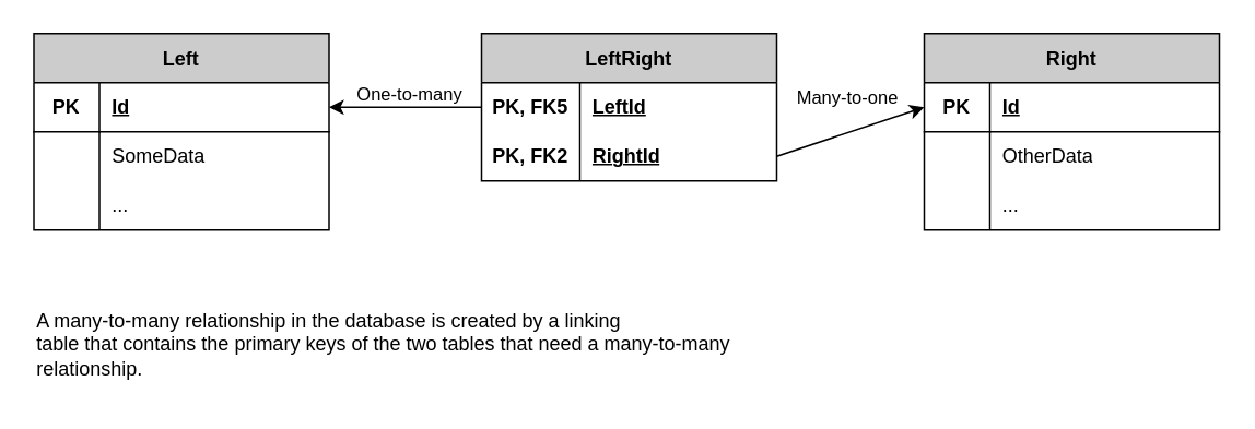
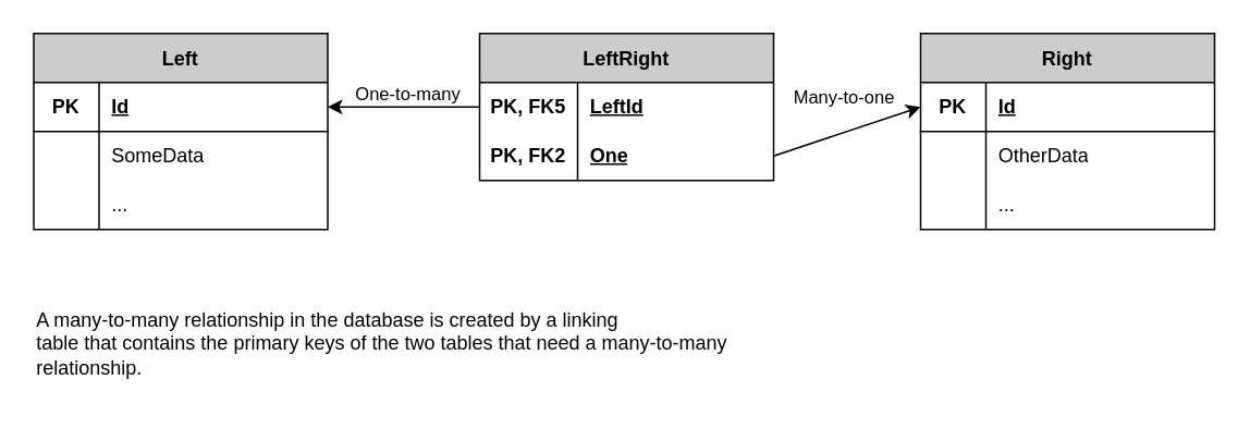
  <mxCell id="0" />
  <mxCell id="1" parent="0" />
  <mxCell id="2" value="Left" style="shape=table;startSize=30;container=1;collapsible=0;childLayout=tableLayout;fixedRows=1;rowLines=0;fontStyle=1;fillColor=#CCCCCC;" parent="1" vertex="1"><mxGeometry x="20" y="20" width="180" height="120" as="geometry" /></mxCell>
  <mxCell id="3" value="" style="shape=tableRow;horizontal=0;startSize=0;swimlaneHead=0;swimlaneBody=0;top=0;left=0;bottom=0;right=0;collapsible=0;dropTarget=0;fillColor=none;points=[[0,0.5],[1,0.5]];portConstraint=eastwest;" parent="2" vertex="1"><mxGeometry y="30" width="180" height="30" as="geometry" /></mxCell>
  <mxCell id="4" value="PK" style="shape=partialRectangle;html=1;whiteSpace=wrap;connectable=0;fillColor=none;top=0;left=0;bottom=1;right=0;overflow=hidden;pointerEvents=1;strokeColor=default;fontStyle=1" parent="3" vertex="1"><mxGeometry width="40" height="30" as="geometry"><mxRectangle width="40" height="30" as="alternateBounds" /></mxGeometry></mxCell>
  <mxCell id="5" value="Id" style="shape=partialRectangle;connectable=0;fillColor=none;top=0;left=0;bottom=1;right=0;align=left;spacingLeft=6;overflow=hidden;strokeColor=default;perimeterSpacing=0;shadow=0;labelBorderColor=none;whiteSpace=wrap;html=1;labelBackgroundColor=none;fontStyle=5" parent="3" vertex="1"><mxGeometry x="40" width="140" height="30" as="geometry"><mxRectangle width="140" height="30" as="alternateBounds" /></mxGeometry></mxCell>
  <mxCell id="6" style="shape=tableRow;horizontal=0;startSize=0;swimlaneHead=0;swimlaneBody=0;top=0;left=0;bottom=0;right=0;collapsible=0;dropTarget=0;fillColor=none;points=[[0,0.5],[1,0.5]];portConstraint=eastwest;" parent="2" vertex="1"><mxGeometry y="60" width="180" height="30" as="geometry" /></mxCell>
  <mxCell id="7" style="shape=partialRectangle;html=1;whiteSpace=wrap;connectable=0;fillColor=none;top=0;left=0;bottom=0;right=0;overflow=hidden;" parent="6" vertex="1"><mxGeometry width="40" height="30" as="geometry"><mxRectangle width="40" height="30" as="alternateBounds" /></mxGeometry></mxCell>
  <mxCell id="8" value="SomeData" style="shape=partialRectangle;html=1;whiteSpace=wrap;connectable=0;fillColor=none;top=0;left=0;bottom=0;right=0;align=left;spacingLeft=6;overflow=hidden;" parent="6" vertex="1"><mxGeometry x="40" width="140" height="30" as="geometry"><mxRectangle width="140" height="30" as="alternateBounds" /></mxGeometry></mxCell>
  <mxCell id="9" style="shape=tableRow;horizontal=0;startSize=0;swimlaneHead=0;swimlaneBody=0;top=0;left=0;bottom=0;right=0;collapsible=0;dropTarget=0;fillColor=none;points=[[0,0.5],[1,0.5]];portConstraint=eastwest;" parent="2" vertex="1"><mxGeometry y="90" width="180" height="30" as="geometry" /></mxCell>
  <mxCell id="10" style="shape=partialRectangle;html=1;whiteSpace=wrap;connectable=0;fillColor=none;top=0;left=0;bottom=0;right=0;overflow=hidden;" parent="9" vertex="1"><mxGeometry width="40" height="30" as="geometry"><mxRectangle width="40" height="30" as="alternateBounds" /></mxGeometry></mxCell>
  <mxCell id="11" value="..." style="shape=partialRectangle;html=1;whiteSpace=wrap;connectable=0;fillColor=none;top=0;left=0;bottom=0;right=0;align=left;spacingLeft=6;overflow=hidden;" parent="9" vertex="1"><mxGeometry x="40" width="140" height="30" as="geometry"><mxRectangle width="140" height="30" as="alternateBounds" /></mxGeometry></mxCell>
  <mxCell id="12" value="Right" style="shape=table;startSize=30;container=1;collapsible=0;childLayout=tableLayout;fixedRows=1;rowLines=0;fontStyle=1;fillColor=#CCCCCC;" vertex="1" parent="1"><mxGeometry x="563" y="20" width="180" height="120" as="geometry" /></mxCell>
  <mxCell id="13" value="" style="shape=tableRow;horizontal=0;startSize=0;swimlaneHead=0;swimlaneBody=0;top=0;left=0;bottom=0;right=0;collapsible=0;dropTarget=0;fillColor=none;points=[[0,0.5],[1,0.5]];portConstraint=eastwest;" vertex="1" parent="12"><mxGeometry y="30" width="180" height="30" as="geometry" /></mxCell>
  <mxCell id="14" value="PK" style="shape=partialRectangle;html=1;whiteSpace=wrap;connectable=0;fillColor=none;top=0;left=0;bottom=1;right=0;overflow=hidden;pointerEvents=1;strokeColor=default;fontStyle=1" vertex="1" parent="13"><mxGeometry width="40" height="30" as="geometry"><mxRectangle width="40" height="30" as="alternateBounds" /></mxGeometry></mxCell>
  <mxCell id="15" value="Id" style="shape=partialRectangle;connectable=0;fillColor=none;top=0;left=0;bottom=1;right=0;align=left;spacingLeft=6;overflow=hidden;strokeColor=default;perimeterSpacing=0;shadow=0;labelBorderColor=none;whiteSpace=wrap;html=1;labelBackgroundColor=none;fontStyle=5" vertex="1" parent="13"><mxGeometry x="40" width="140" height="30" as="geometry"><mxRectangle width="140" height="30" as="alternateBounds" /></mxGeometry></mxCell>
  <mxCell id="16" style="shape=tableRow;horizontal=0;startSize=0;swimlaneHead=0;swimlaneBody=0;top=0;left=0;bottom=0;right=0;collapsible=0;dropTarget=0;fillColor=none;points=[[0,0.5],[1,0.5]];portConstraint=eastwest;" vertex="1" parent="12"><mxGeometry y="60" width="180" height="30" as="geometry" /></mxCell>
  <mxCell id="17" style="shape=partialRectangle;html=1;whiteSpace=wrap;connectable=0;fillColor=none;top=0;left=0;bottom=0;right=0;overflow=hidden;" vertex="1" parent="16"><mxGeometry width="40" height="30" as="geometry"><mxRectangle width="40" height="30" as="alternateBounds" /></mxGeometry></mxCell>
  <mxCell id="18" value="OtherData" style="shape=partialRectangle;html=1;whiteSpace=wrap;connectable=0;fillColor=none;top=0;left=0;bottom=0;right=0;align=left;spacingLeft=6;overflow=hidden;" vertex="1" parent="16"><mxGeometry x="40" width="140" height="30" as="geometry"><mxRectangle width="140" height="30" as="alternateBounds" /></mxGeometry></mxCell>
  <mxCell id="19" style="shape=tableRow;horizontal=0;startSize=0;swimlaneHead=0;swimlaneBody=0;top=0;left=0;bottom=0;right=0;collapsible=0;dropTarget=0;fillColor=none;points=[[0,0.5],[1,0.5]];portConstraint=eastwest;" vertex="1" parent="12"><mxGeometry y="90" width="180" height="30" as="geometry" /></mxCell>
  <mxCell id="20" style="shape=partialRectangle;html=1;whiteSpace=wrap;connectable=0;fillColor=none;top=0;left=0;bottom=0;right=0;overflow=hidden;" vertex="1" parent="19"><mxGeometry width="40" height="30" as="geometry"><mxRectangle width="40" height="30" as="alternateBounds" /></mxGeometry></mxCell>
  <mxCell id="21" value="..." style="shape=partialRectangle;html=1;whiteSpace=wrap;connectable=0;fillColor=none;top=0;left=0;bottom=0;right=0;align=left;spacingLeft=6;overflow=hidden;" vertex="1" parent="19"><mxGeometry x="40" width="140" height="30" as="geometry"><mxRectangle width="140" height="30" as="alternateBounds" /></mxGeometry></mxCell>
  <mxCell id="22" value="LeftRight" style="shape=table;startSize=30;container=1;collapsible=0;childLayout=tableLayout;fixedRows=1;rowLines=0;fontStyle=1;fillColor=#CCCCCC;" vertex="1" parent="1"><mxGeometry x="293" y="20" width="180" height="90" as="geometry" /></mxCell>
  <mxCell id="23" value="" style="shape=tableRow;horizontal=0;startSize=0;swimlaneHead=0;swimlaneBody=0;top=0;left=0;bottom=0;right=0;collapsible=0;dropTarget=0;fillColor=none;points=[[0,0.5],[1,0.5]];portConstraint=eastwest;" vertex="1" parent="22"><mxGeometry y="30" width="180" height="30" as="geometry" /></mxCell>
  <mxCell id="24" value="PK, FK5" style="shape=partialRectangle;html=1;whiteSpace=wrap;connectable=0;fillColor=none;top=0;left=0;bottom=1;right=0;overflow=hidden;pointerEvents=1;strokeColor=none;fontStyle=1" vertex="1" parent="23"><mxGeometry width="60" height="30" as="geometry"><mxRectangle width="60" height="30" as="alternateBounds" /></mxGeometry></mxCell>
  <mxCell id="25" value="LeftId" style="shape=partialRectangle;connectable=0;fillColor=none;top=0;left=0;bottom=1;right=0;align=left;spacingLeft=6;overflow=hidden;strokeColor=none;perimeterSpacing=0;shadow=0;labelBorderColor=none;whiteSpace=wrap;html=1;labelBackgroundColor=none;fontStyle=5" vertex="1" parent="23"><mxGeometry x="60" width="120" height="30" as="geometry"><mxRectangle width="120" height="30" as="alternateBounds" /></mxGeometry></mxCell>
  <mxCell id="26" style="shape=tableRow;horizontal=0;startSize=0;swimlaneHead=0;swimlaneBody=0;top=0;left=0;bottom=0;right=0;collapsible=0;dropTarget=0;fillColor=none;points=[[0,0.5],[1,0.5]];portConstraint=eastwest;" vertex="1" parent="22"><mxGeometry y="60" width="180" height="30" as="geometry" /></mxCell>
  <mxCell id="27" value="PK, FK2" style="shape=partialRectangle;html=1;whiteSpace=wrap;connectable=0;fillColor=none;top=0;left=0;bottom=1;right=0;overflow=hidden;pointerEvents=1;strokeColor=none;fontStyle=1" vertex="1" parent="26"><mxGeometry width="60" height="30" as="geometry"><mxRectangle width="60" height="30" as="alternateBounds" /></mxGeometry></mxCell>
- <mxCell id="28" value="RightId" style="shape=partialRectangle;connectable=0;fillColor=none;top=0;left=0;bottom=1;right=0;align=left;spacingLeft=6;overflow=hidden;strokeColor=none;perimeterSpacing=0;shadow=0;labelBorderColor=none;whiteSpace=wrap;html=1;labelBackgroundColor=none;fontStyle=5" vertex="1" parent="26"><mxGeometry x="60" width="120" height="30" as="geometry"><mxRectangle width="120" height="30" as="alternateBounds" /></mxGeometry></mxCell>
+ <mxCell id="28" value="One" style="shape=partialRectangle;connectable=0;fillColor=none;top=0;left=0;bottom=1;right=0;align=left;spacingLeft=6;overflow=hidden;strokeColor=none;perimeterSpacing=0;shadow=0;labelBorderColor=none;whiteSpace=wrap;html=1;labelBackgroundColor=none;fontStyle=5" vertex="1" parent="26"><mxGeometry x="60" width="120" height="30" as="geometry"><mxRectangle width="120" height="30" as="alternateBounds" /></mxGeometry></mxCell>
  <mxCell id="29" value="" style="endArrow=classic;html=1;rounded=0;entryX=1;entryY=0.5;entryDx=0;entryDy=0;exitX=0;exitY=0.5;exitDx=0;exitDy=0;" edge="1" parent="1" source="22" target="3"><mxGeometry width="50" height="50" relative="1" as="geometry"><mxPoint x="353" y="240" as="sourcePoint" /><mxPoint x="403" y="190" as="targetPoint" /></mxGeometry></mxCell>
  <mxCell id="30" value="One-to-many" style="edgeLabel;html=1;align=center;verticalAlign=middle;resizable=0;points=[];" vertex="1" connectable="0" parent="29"><mxGeometry x="0.376" relative="1" as="geometry"><mxPoint x="19" y="-9" as="offset" /></mxGeometry></mxCell>
  <mxCell id="31" value="" style="endArrow=classic;html=1;rounded=0;entryX=0;entryY=0.5;entryDx=0;entryDy=0;exitX=1;exitY=0.5;exitDx=0;exitDy=0;" edge="1" parent="1" source="26" target="13"><mxGeometry width="50" height="50" relative="1" as="geometry"><mxPoint x="503" y="270" as="sourcePoint" /><mxPoint x="493" y="80" as="targetPoint" /></mxGeometry></mxCell>
  <mxCell id="32" value="Many-to-one" style="edgeLabel;html=1;align=center;verticalAlign=middle;resizable=0;points=[];" vertex="1" connectable="0" parent="31"><mxGeometry x="-0.227" y="6" relative="1" as="geometry"><mxPoint x="9" y="-19" as="offset" /></mxGeometry></mxCell>
  <mxCell id="33" value="&lt;div&gt;A many-to-many relationship in the database is created by a linking&lt;/div&gt;&lt;div&gt;table that contains the primary keys of the two tables that need a many-to-many&lt;/div&gt;&lt;div&gt;relationship.&lt;/div&gt;" style="text;html=1;align=left;verticalAlign=middle;resizable=0;points=[];autosize=1;strokeColor=none;fillColor=none;" vertex="1" parent="1"><mxGeometry x="20" y="180" width="450" height="60" as="geometry" /></mxCell>
